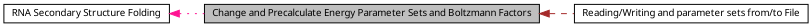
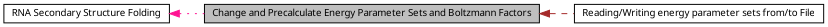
  digraph {
    rankdir=LR
    node [color=black fontname="FreeSans.ttf" fontsize=10 shape=record]
    edge [dir=back fontname="FreeSans.ttf" fontsize=8 labelfontname="FreeSans.ttf" labelfontsize=8 shape=plaintext]
    n1 [fillcolor=grey75 fontcolor=black height=0.2 label="Change and Precalculate Energy Parameter Sets and Boltzmann Factors" style=filled width=0.4]
-   n2 [height=0.2 label="Reading/Writing and parameter sets from/to File" width=0.4]
+   n2 [height=0.2 label="Reading/Writing energy parameter sets from/to File" width=0.4]
    n3 [height=0.2 label="RNA Secondary Structure Folding" width=0.4]
    n1 -> n2 [color=brown style=dashed]
    n3 -> n1 [color=deeppink style=dotted]
  }
